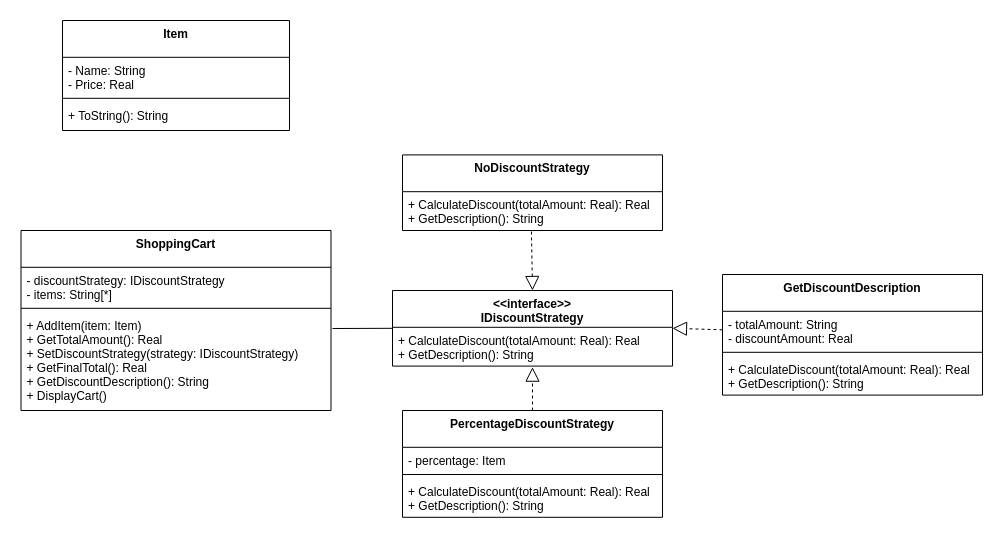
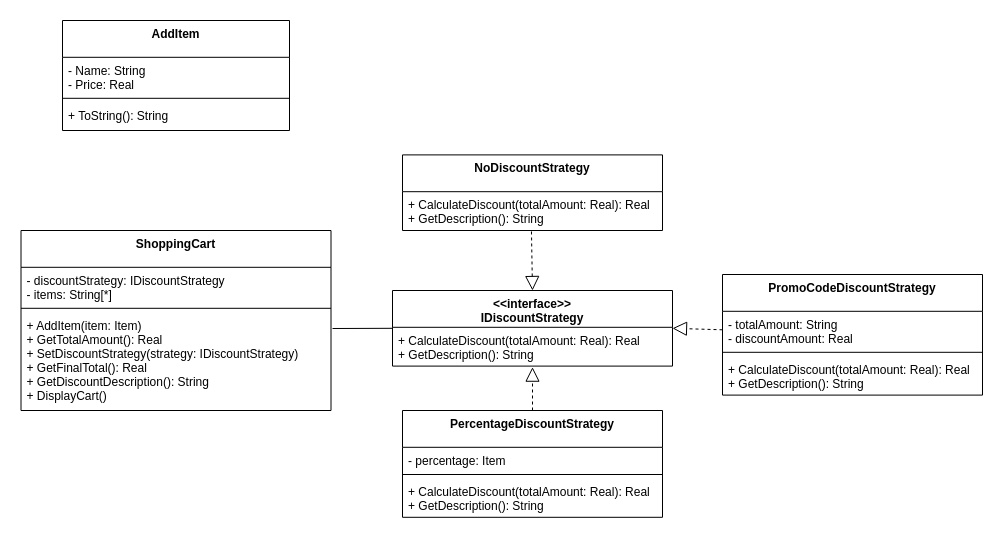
  <mxCell id="0" />
  <mxCell id="1" parent="0" />
- <mxCell id="2" value="Item" style="swimlane;fontStyle=1;align=center;verticalAlign=top;childLayout=stackLayout;horizontal=1;startSize=36.8;horizontalStack=0;resizeParent=1;resizeParentMax=0;resizeLast=0;collapsible=0;marginBottom=0;" parent="1" vertex="1"><mxGeometry x="62" y="20" width="227" height="110" as="geometry" /></mxCell>
+ <mxCell id="2" value="AddItem" style="swimlane;fontStyle=1;align=center;verticalAlign=top;childLayout=stackLayout;horizontal=1;startSize=36.8;horizontalStack=0;resizeParent=1;resizeParentMax=0;resizeLast=0;collapsible=0;marginBottom=0;" parent="1" vertex="1"><mxGeometry x="62" y="20" width="227" height="110" as="geometry" /></mxCell>
  <mxCell id="3" value="- Name: String&#10;- Price: Real" style="text;strokeColor=none;fillColor=none;align=left;verticalAlign=top;spacingLeft=4;spacingRight=4;overflow=hidden;rotatable=0;points=[[0,0.5],[1,0.5]];portConstraint=eastwest;" parent="2" vertex="1"><mxGeometry y="36.8" width="227" height="37" as="geometry" /></mxCell>
  <mxCell id="4" style="line;strokeWidth=1;fillColor=none;align=left;verticalAlign=middle;spacingTop=-1;spacingLeft=3;spacingRight=3;rotatable=0;labelPosition=right;points=[];portConstraint=eastwest;strokeColor=inherit;" parent="2" vertex="1"><mxGeometry y="73.8" width="227" height="8" as="geometry" /></mxCell>
  <mxCell id="5" value="+ ToString(): String" style="text;strokeColor=none;fillColor=none;align=left;verticalAlign=top;spacingLeft=4;spacingRight=4;overflow=hidden;rotatable=0;points=[[0,0.5],[1,0.5]];portConstraint=eastwest;" parent="2" vertex="1"><mxGeometry y="81.8" width="227" height="28.2" as="geometry" /></mxCell>
  <mxCell id="6" value="&lt;&lt;interface&gt;&gt;&#10;IDiscountStrategy" style="swimlane;fontStyle=1;align=center;verticalAlign=top;childLayout=stackLayout;horizontal=1;startSize=36.8;horizontalStack=0;resizeParent=1;resizeParentMax=0;resizeLast=0;collapsible=0;marginBottom=0;" vertex="1" parent="1"><mxGeometry x="392" y="290" width="280" height="75.6" as="geometry" /></mxCell>
  <mxCell id="7" value="+ CalculateDiscount(totalAmount: Real): Real&#10;+ GetDescription(): String" style="text;strokeColor=none;fillColor=none;align=left;verticalAlign=top;spacingLeft=4;spacingRight=4;overflow=hidden;rotatable=0;points=[[0,0.5],[1,0.5]];portConstraint=eastwest;" vertex="1" parent="6"><mxGeometry y="36.8" width="280" height="38.8" as="geometry" /></mxCell>
- <mxCell id="8" value="GetDiscountDescription" style="swimlane;fontStyle=1;align=center;verticalAlign=top;childLayout=stackLayout;horizontal=1;startSize=36.8;horizontalStack=0;resizeParent=1;resizeParentMax=0;resizeLast=0;collapsible=0;marginBottom=0;" vertex="1" parent="1"><mxGeometry x="722" y="274" width="260" height="120.6" as="geometry" /></mxCell>
+ <mxCell id="8" value="PromoCodeDiscountStrategy" style="swimlane;fontStyle=1;align=center;verticalAlign=top;childLayout=stackLayout;horizontal=1;startSize=36.8;horizontalStack=0;resizeParent=1;resizeParentMax=0;resizeLast=0;collapsible=0;marginBottom=0;" vertex="1" parent="1"><mxGeometry x="722" y="274" width="260" height="120.6" as="geometry" /></mxCell>
  <mxCell id="9" value="- totalAmount: String&#10;- discountAmount: Real" style="text;strokeColor=none;fillColor=none;align=left;verticalAlign=top;spacingLeft=4;spacingRight=4;overflow=hidden;rotatable=0;points=[[0,0.5],[1,0.5]];portConstraint=eastwest;" vertex="1" parent="8"><mxGeometry y="36.8" width="260" height="37" as="geometry" /></mxCell>
  <mxCell id="10" style="line;strokeWidth=1;fillColor=none;align=left;verticalAlign=middle;spacingTop=-1;spacingLeft=3;spacingRight=3;rotatable=0;labelPosition=right;points=[];portConstraint=eastwest;strokeColor=inherit;" vertex="1" parent="8"><mxGeometry y="73.8" width="260" height="8" as="geometry" /></mxCell>
  <mxCell id="11" value="+ CalculateDiscount(totalAmount: Real): Real&#10;+ GetDescription(): String" style="text;strokeColor=none;fillColor=none;align=left;verticalAlign=top;spacingLeft=4;spacingRight=4;overflow=hidden;rotatable=0;points=[[0,0.5],[1,0.5]];portConstraint=eastwest;" vertex="1" parent="8"><mxGeometry y="81.8" width="260" height="38.8" as="geometry" /></mxCell>
  <mxCell id="12" value="NoDiscountStrategy" style="swimlane;fontStyle=1;align=center;verticalAlign=top;childLayout=stackLayout;horizontal=1;startSize=36.8;horizontalStack=0;resizeParent=1;resizeParentMax=0;resizeLast=0;collapsible=0;marginBottom=0;" vertex="1" parent="1"><mxGeometry x="402" y="154.4" width="260" height="75.6" as="geometry" /></mxCell>
  <mxCell id="13" value="+ CalculateDiscount(totalAmount: Real): Real&#10;+ GetDescription(): String" style="text;strokeColor=none;fillColor=none;align=left;verticalAlign=top;spacingLeft=4;spacingRight=4;overflow=hidden;rotatable=0;points=[[0,0.5],[1,0.5]];portConstraint=eastwest;" vertex="1" parent="12"><mxGeometry y="36.8" width="260" height="38.8" as="geometry" /></mxCell>
  <mxCell id="14" value="PercentageDiscountStrategy" style="swimlane;fontStyle=1;align=center;verticalAlign=top;childLayout=stackLayout;horizontal=1;startSize=36.8;horizontalStack=0;resizeParent=1;resizeParentMax=0;resizeLast=0;collapsible=0;marginBottom=0;" vertex="1" parent="1"><mxGeometry x="402" y="410" width="260" height="106.8" as="geometry" /></mxCell>
  <mxCell id="15" value="- percentage: Item" style="text;strokeColor=none;fillColor=none;align=left;verticalAlign=top;spacingLeft=4;spacingRight=4;overflow=hidden;rotatable=0;points=[[0,0.5],[1,0.5]];portConstraint=eastwest;" vertex="1" parent="14"><mxGeometry y="36.8" width="260" height="23.2" as="geometry" /></mxCell>
  <mxCell id="16" style="line;strokeWidth=1;fillColor=none;align=left;verticalAlign=middle;spacingTop=-1;spacingLeft=3;spacingRight=3;rotatable=0;labelPosition=right;points=[];portConstraint=eastwest;strokeColor=inherit;" vertex="1" parent="14"><mxGeometry y="60" width="260" height="8" as="geometry" /></mxCell>
  <mxCell id="17" value="+ CalculateDiscount(totalAmount: Real): Real&#10;+ GetDescription(): String" style="text;strokeColor=none;fillColor=none;align=left;verticalAlign=top;spacingLeft=4;spacingRight=4;overflow=hidden;rotatable=0;points=[[0,0.5],[1,0.5]];portConstraint=eastwest;" vertex="1" parent="14"><mxGeometry y="68" width="260" height="38.8" as="geometry" /></mxCell>
  <mxCell id="18" value="ShoppingCart" style="swimlane;fontStyle=1;align=center;verticalAlign=top;childLayout=stackLayout;horizontal=1;startSize=36.8;horizontalStack=0;resizeParent=1;resizeParentMax=0;resizeLast=0;collapsible=0;marginBottom=0;" vertex="1" parent="1"><mxGeometry x="20.5" y="230" width="310" height="180" as="geometry" /></mxCell>
  <mxCell id="19" value="- discountStrategy: IDiscountStrategy&#10;- items: String[*]" style="text;strokeColor=none;fillColor=none;align=left;verticalAlign=top;spacingLeft=4;spacingRight=4;overflow=hidden;rotatable=0;points=[[0,0.5],[1,0.5]];portConstraint=eastwest;" vertex="1" parent="18"><mxGeometry y="36.8" width="310" height="37" as="geometry" /></mxCell>
  <mxCell id="20" style="line;strokeWidth=1;fillColor=none;align=left;verticalAlign=middle;spacingTop=-1;spacingLeft=3;spacingRight=3;rotatable=0;labelPosition=right;points=[];portConstraint=eastwest;strokeColor=inherit;" vertex="1" parent="18"><mxGeometry y="73.8" width="310" height="8" as="geometry" /></mxCell>
  <mxCell id="21" value="+ AddItem(item: Item)&#10;+ GetTotalAmount(): Real&#10;+ SetDiscountStrategy(strategy: IDiscountStrategy)&#10;+ GetFinalTotal(): Real&#10;+ GetDiscountDescription(): String&#10;+ DisplayCart()" style="text;strokeColor=none;fillColor=none;align=left;verticalAlign=top;spacingLeft=4;spacingRight=4;overflow=hidden;rotatable=0;points=[[0,0.5],[1,0.5]];portConstraint=eastwest;" vertex="1" parent="18"><mxGeometry y="81.8" width="310" height="98.2" as="geometry" /></mxCell>
  <mxCell id="22" value="" style="endArrow=none;html=1;rounded=0;entryX=0;entryY=0.5;entryDx=0;entryDy=0;exitX=1.005;exitY=0.165;exitDx=0;exitDy=0;exitPerimeter=0;" edge="1" parent="1" source="21" target="6"><mxGeometry width="50" height="50" relative="1" as="geometry"><mxPoint x="352" y="350" as="sourcePoint" /><mxPoint x="482" y="180" as="targetPoint" /></mxGeometry></mxCell>
  <mxCell id="23" value="" style="endArrow=block;dashed=1;endFill=0;endSize=12;html=1;rounded=0;exitX=0;exitY=0.5;exitDx=0;exitDy=0;entryX=1;entryY=0.5;entryDx=0;entryDy=0;" edge="1" parent="1" source="9" target="6"><mxGeometry width="160" relative="1" as="geometry"><mxPoint x="512" y="410" as="sourcePoint" /><mxPoint x="562" y="270" as="targetPoint" /></mxGeometry></mxCell>
  <mxCell id="24" value="" style="endArrow=block;dashed=1;endFill=0;endSize=12;html=1;rounded=0;entryX=0.5;entryY=0;entryDx=0;entryDy=0;exitX=0.496;exitY=1.025;exitDx=0;exitDy=0;exitPerimeter=0;" edge="1" parent="1" source="13" target="6"><mxGeometry width="160" relative="1" as="geometry"><mxPoint x="512" y="230" as="sourcePoint" /><mxPoint x="629" y="338" as="targetPoint" /></mxGeometry></mxCell>
  <mxCell id="25" value="" style="endArrow=block;dashed=1;endFill=0;endSize=12;html=1;rounded=0;entryX=0.5;entryY=1.027;entryDx=0;entryDy=0;exitX=0.5;exitY=0;exitDx=0;exitDy=0;entryPerimeter=0;" edge="1" parent="1" source="14" target="7"><mxGeometry width="160" relative="1" as="geometry"><mxPoint x="515" y="241" as="sourcePoint" /><mxPoint x="515" y="300" as="targetPoint" /></mxGeometry></mxCell>
